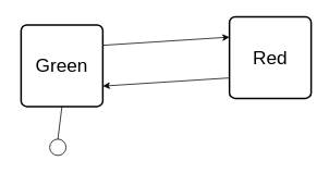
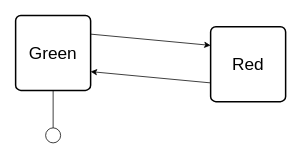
  <mxCell id="0" />
  <mxCell id="1" parent="0" />
- <mxCell id="2" value="&lt;font style=&quot;font-size: 23px;&quot;&gt;Green&lt;/font&gt;" style="rounded=1;whiteSpace=wrap;html=1;absoluteArcSize=1;arcSize=14;strokeWidth=2;" parent="1" vertex="1"><mxGeometry x="25" y="30" width="100" height="100" as="geometry" /></mxCell>
+ <mxCell id="2" value="&lt;font style=&quot;font-size: 23px;&quot;&gt;Green&lt;/font&gt;" style="rounded=1;whiteSpace=wrap;html=1;absoluteArcSize=1;arcSize=14;strokeWidth=2;" parent="1" vertex="1"><mxGeometry x="20" y="20" width="100" height="100" as="geometry" /></mxCell>
  <mxCell id="3" value="" style="endArrow=classic;html=1;rounded=0;exitX=1;exitY=0.25;exitDx=0;exitDy=0;entryX=0;entryY=0.25;entryDx=0;entryDy=0;" parent="1" source="2" target="5" edge="1"><mxGeometry width="50" height="50" relative="1" as="geometry"><mxPoint x="230" y="140" as="sourcePoint" /><mxPoint x="264" y="45" as="targetPoint" /></mxGeometry></mxCell>
  <mxCell id="4" value="" style="endArrow=classic;html=1;rounded=0;exitX=0;exitY=0.75;exitDx=0;exitDy=0;entryX=1;entryY=0.75;entryDx=0;entryDy=0;" parent="1" source="5" target="2" edge="1"><mxGeometry width="50" height="50" relative="1" as="geometry"><mxPoint x="264" y="95" as="sourcePoint" /><mxPoint x="280" y="90" as="targetPoint" /></mxGeometry></mxCell>
- <mxCell id="5" value="&lt;font style=&quot;font-size: 23px;&quot;&gt;Red&lt;/font&gt;" style="rounded=1;whiteSpace=wrap;html=1;absoluteArcSize=1;arcSize=14;strokeWidth=2;" vertex="1" parent="1"><mxGeometry x="280" y="20" width="100" height="100" as="geometry" /></mxCell>
+ <mxCell id="5" value="&lt;font style=&quot;font-size: 23px;&quot;&gt;Red&lt;/font&gt;" style="rounded=1;whiteSpace=wrap;html=1;absoluteArcSize=1;arcSize=14;strokeWidth=2;" vertex="1" parent="1"><mxGeometry x="280" y="35" width="100" height="100" as="geometry" /></mxCell>
  <mxCell id="6" value="" style="endArrow=none;html=1;rounded=0;entryX=0.5;entryY=1;entryDx=0;entryDy=0;" edge="1" parent="1" target="2"><mxGeometry width="50" height="50" relative="1" as="geometry"><mxPoint x="70" y="170" as="sourcePoint" /><mxPoint x="110" y="130" as="targetPoint" /></mxGeometry></mxCell>
  <mxCell id="7" value="" style="ellipse;whiteSpace=wrap;html=1;aspect=fixed;" vertex="1" parent="1"><mxGeometry x="60" y="170" width="20" height="20" as="geometry" /></mxCell>
